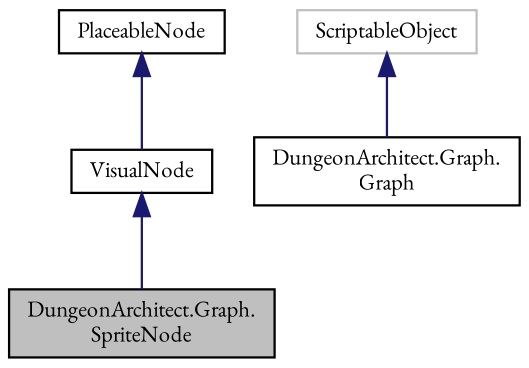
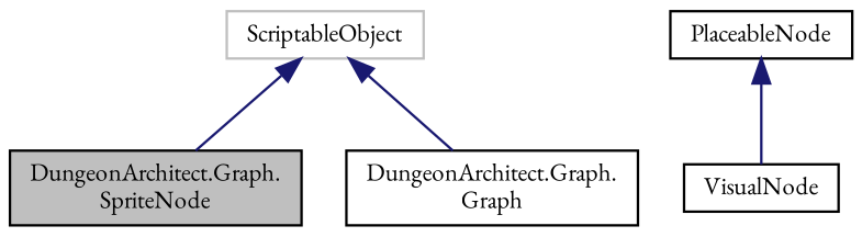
  digraph {
    fontname="EB Garamond"
    node [color=black fillcolor=white fontname="EB Garamond" fontsize=10 shape=record style=filled]
    edge [color=midnightblue dir=back fontname="EB Garamond" fontsize=10 labelfontname=Helvetica labelfontsize=10 style=solid]
    n1 [fillcolor=grey75 fontcolor=black height=0.2 label="DungeonArchitect.Graph.\lSpriteNode" width=0.4]
    n2 [height=0.2 label=VisualNode width=0.4]
    n3 [height=0.2 label=PlaceableNode width=0.4]
    n4 [color=grey75 height=0.2 label=ScriptableObject width=0.4]
    n5 [height=0.2 label="DungeonArchitect.Graph.\lGraph" width=0.4]
-   n2 -> n1
+   n4 -> n1
    n3 -> n2
    n4 -> n5
  }
